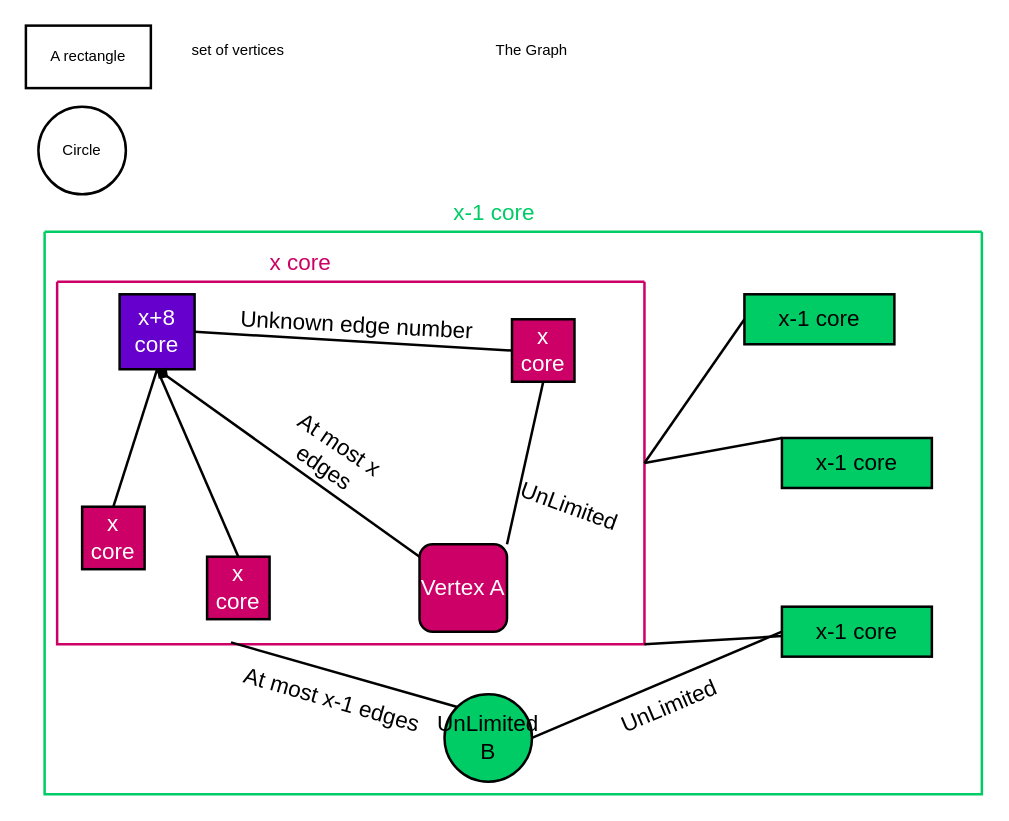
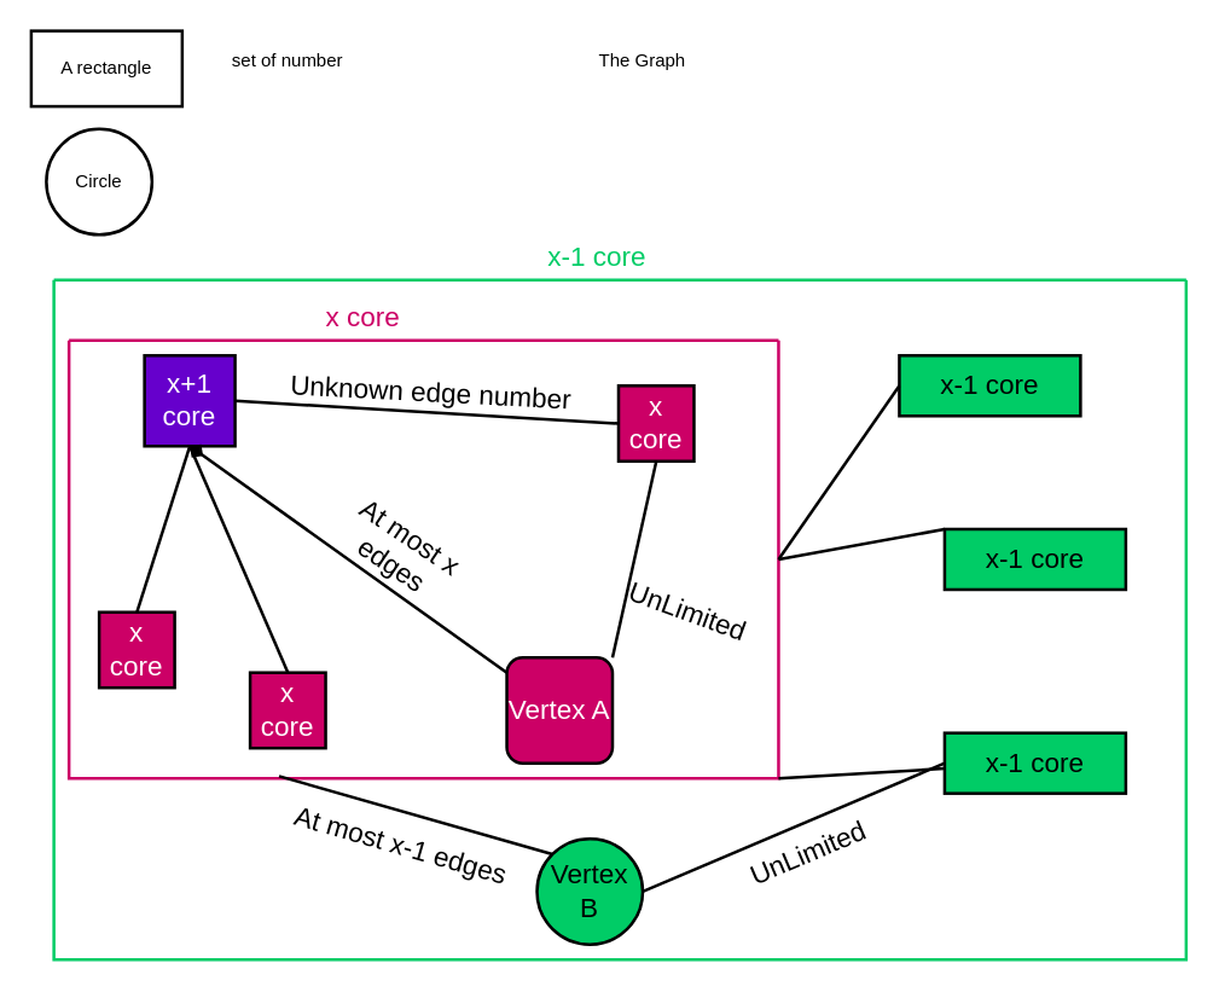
  <mxCell id="0" />
  <mxCell id="1" parent="0" />
  <mxCell id="2" value="A rectangle" style="rounded=0;whiteSpace=wrap;html=1;strokeWidth=2;" vertex="1" parent="1"><mxGeometry x="20" y="20" width="100" height="50" as="geometry" /></mxCell>
- <mxCell id="3" value="set of vertices" style="text;html=1;align=center;verticalAlign=middle;whiteSpace=wrap;rounded=0;strokeWidth=2;" vertex="1" parent="1"><mxGeometry x="135" y="25" width="110" height="30" as="geometry" /></mxCell>
+ <mxCell id="3" value="set of number" style="text;html=1;align=center;verticalAlign=middle;whiteSpace=wrap;rounded=0;strokeWidth=2;" vertex="1" parent="1"><mxGeometry x="135" y="25" width="110" height="30" as="geometry" /></mxCell>
  <mxCell id="4" value="Circle" style="ellipse;whiteSpace=wrap;html=1;aspect=fixed;strokeWidth=2;" vertex="1" parent="1"><mxGeometry x="30" y="85" width="70" height="70" as="geometry" /></mxCell>
- <mxCell id="5" value="x+8 core" style="whiteSpace=wrap;html=1;aspect=fixed;fillColor=#6600CC;fontColor=#FFFFFF;strokeWidth=2;fontSize=18;" vertex="1" parent="1"><mxGeometry x="95" y="235" width="60" height="60" as="geometry" /></mxCell>
+ <mxCell id="5" value="x+1 core" style="whiteSpace=wrap;html=1;aspect=fixed;fillColor=#6600CC;fontColor=#FFFFFF;strokeWidth=2;fontSize=18;" vertex="1" parent="1"><mxGeometry x="95" y="235" width="60" height="60" as="geometry" /></mxCell>
  <mxCell id="6" value="The Graph" style="text;html=1;align=center;verticalAlign=middle;whiteSpace=wrap;rounded=0;strokeWidth=2;" vertex="1" parent="1"><mxGeometry x="270" y="25" width="310" height="30" as="geometry" /></mxCell>
  <mxCell id="7" value="x core" style="text;html=1;align=center;verticalAlign=middle;whiteSpace=wrap;rounded=0;fontColor=#CC0066;strokeWidth=2;fontSize=18;" vertex="1" parent="1"><mxGeometry x="210" y="195" width="60" height="30" as="geometry" /></mxCell>
  <mxCell id="8" value="" style="endArrow=none;html=1;rounded=0;entryX=0;entryY=0.5;entryDx=0;entryDy=0;exitX=1;exitY=0.5;exitDx=0;exitDy=0;strokeWidth=2;fontSize=18;" edge="1" parent="1" source="5" target="20"><mxGeometry width="50" height="50" relative="1" as="geometry"><mxPoint x="165" y="325" as="sourcePoint" /><mxPoint x="215" y="275" as="targetPoint" /></mxGeometry></mxCell>
  <mxCell id="9" value="" style="endArrow=diamond;html=1;rounded=0;entryX=0.5;entryY=1;entryDx=0;entryDy=0;strokeWidth=2;fontSize=18;" edge="1" parent="1" source="19" target="5"><mxGeometry width="50" height="50" relative="1" as="geometry"><mxPoint x="205" y="400" as="sourcePoint" /><mxPoint x="255" y="350" as="targetPoint" /></mxGeometry></mxCell>
  <mxCell id="10" value="" style="endArrow=none;html=1;rounded=0;exitX=0.5;exitY=0;exitDx=0;exitDy=0;entryX=0.5;entryY=1;entryDx=0;entryDy=0;strokeWidth=2;fontSize=18;" edge="1" parent="1" source="18" target="5"><mxGeometry width="50" height="50" relative="1" as="geometry"><mxPoint x="95" y="395" as="sourcePoint" /><mxPoint x="145" y="345" as="targetPoint" /></mxGeometry></mxCell>
  <mxCell id="11" value="" style="endArrow=none;html=1;rounded=0;exitX=0.5;exitY=0;exitDx=0;exitDy=0;strokeWidth=2;fontSize=18;" edge="1" parent="1" source="17"><mxGeometry width="50" height="50" relative="1" as="geometry"><mxPoint x="335" y="445" as="sourcePoint" /><mxPoint x="125" y="295" as="targetPoint" /></mxGeometry></mxCell>
  <mxCell id="12" value="" style="swimlane;startSize=0;fontColor=#00CC66;strokeColor=#00CC66;strokeWidth=2;fontSize=18;" vertex="1" parent="1"><mxGeometry x="35" y="185" width="750" height="450" as="geometry" /></mxCell>
  <mxCell id="13" value="At most x edges" style="text;html=1;align=center;verticalAlign=middle;whiteSpace=wrap;rounded=0;rotation=34;strokeWidth=2;fontSize=18;" vertex="1" parent="12"><mxGeometry x="175" y="165" width="110" height="30" as="geometry" /></mxCell>
  <mxCell id="14" value="UnLimited" style="text;html=1;align=center;verticalAlign=middle;whiteSpace=wrap;rounded=0;rotation=20;strokeWidth=2;fontSize=18;" vertex="1" parent="12"><mxGeometry x="390" y="205" width="60" height="30" as="geometry" /></mxCell>
  <mxCell id="15" value="Unknown edge number" style="text;html=1;align=center;verticalAlign=middle;whiteSpace=wrap;rounded=0;rotation=3;strokeWidth=2;fontSize=18;" vertex="1" parent="12"><mxGeometry x="150" y="60" width="200" height="30" as="geometry" /></mxCell>
  <mxCell id="16" value="" style="swimlane;startSize=0;fillColor=#CC0066;gradientColor=none;swimlaneFillColor=none;strokeColor=#CC0066;strokeWidth=2;fontSize=18;" vertex="1" parent="12"><mxGeometry x="10" y="40" width="470" height="290" as="geometry"><mxRectangle x="50" y="230" width="50" height="40" as="alternateBounds" /></mxGeometry></mxCell>
  <mxCell id="17" value="x core" style="whiteSpace=wrap;html=1;aspect=fixed;fillColor=#CC0066;fontColor=#ffffff;strokeWidth=2;fontSize=18;" vertex="1" parent="16"><mxGeometry x="120" y="220" width="50" height="50" as="geometry" /></mxCell>
  <mxCell id="18" value="x core" style="whiteSpace=wrap;html=1;aspect=fixed;fillColor=#CC0066;fontColor=#ffffff;strokeWidth=2;fontSize=18;" vertex="1" parent="16"><mxGeometry x="20" y="180" width="50" height="50" as="geometry" /></mxCell>
  <mxCell id="19" value="Vertex A" style="whiteSpace=wrap;html=1;aspect=fixed;fillColor=#CC0066;fontColor=#ffffff;strokeWidth=2;fontSize=18;rounded=1;" vertex="1" parent="16"><mxGeometry x="290" y="210" width="70" height="70" as="geometry" /></mxCell>
  <mxCell id="20" value="x core" style="whiteSpace=wrap;html=1;aspect=fixed;fillColor=#CC0066;fontColor=#ffffff;strokeWidth=2;fontSize=18;" vertex="1" parent="16"><mxGeometry x="364" y="30" width="50" height="50" as="geometry" /></mxCell>
  <mxCell id="21" value="" style="endArrow=none;html=1;rounded=0;entryX=0.5;entryY=1;entryDx=0;entryDy=0;exitX=1;exitY=0;exitDx=0;exitDy=0;strokeWidth=2;fontSize=18;" edge="1" parent="16" source="19" target="20"><mxGeometry width="50" height="50" relative="1" as="geometry"><mxPoint x="200" y="220" as="sourcePoint" /><mxPoint x="250" y="170" as="targetPoint" /></mxGeometry></mxCell>
  <mxCell id="22" value="x-1 core" style="rounded=0;whiteSpace=wrap;html=1;fontColor=default;strokeColor=default;fillColor=#00CC66;strokeWidth=2;fontSize=18;" vertex="1" parent="12"><mxGeometry x="560" y="50" width="120" height="40" as="geometry" /></mxCell>
  <mxCell id="23" value="" style="endArrow=none;html=1;rounded=0;entryX=0;entryY=0.5;entryDx=0;entryDy=0;exitX=1;exitY=0.5;exitDx=0;exitDy=0;strokeWidth=2;fontSize=18;" edge="1" parent="12" source="16" target="22"><mxGeometry width="50" height="50" relative="1" as="geometry"><mxPoint x="300" y="260" as="sourcePoint" /><mxPoint x="350" y="210" as="targetPoint" /></mxGeometry></mxCell>
  <mxCell id="24" value="x-1 core" style="rounded=0;whiteSpace=wrap;html=1;fontColor=default;strokeColor=default;fillColor=#00CC66;strokeWidth=2;fontSize=18;" vertex="1" parent="12"><mxGeometry x="590" y="165" width="120" height="40" as="geometry" /></mxCell>
  <mxCell id="25" value="" style="endArrow=none;html=1;rounded=0;entryX=1;entryY=0.5;entryDx=0;entryDy=0;exitX=0;exitY=0;exitDx=0;exitDy=0;strokeWidth=2;fontSize=18;" edge="1" parent="12" source="24" target="16"><mxGeometry width="50" height="50" relative="1" as="geometry"><mxPoint x="300" y="260" as="sourcePoint" /><mxPoint x="350" y="210" as="targetPoint" /></mxGeometry></mxCell>
  <mxCell id="26" value="x-1 core" style="rounded=0;whiteSpace=wrap;html=1;fontColor=default;strokeColor=default;fillColor=#00CC66;strokeWidth=2;fontSize=18;" vertex="1" parent="12"><mxGeometry x="590" y="300" width="120" height="40" as="geometry" /></mxCell>
  <mxCell id="27" value="" style="endArrow=none;html=1;rounded=0;entryX=1;entryY=1;entryDx=0;entryDy=0;strokeWidth=2;fontSize=18;" edge="1" parent="12" source="26" target="16"><mxGeometry width="50" height="50" relative="1" as="geometry"><mxPoint x="470" y="400" as="sourcePoint" /><mxPoint x="520" y="350" as="targetPoint" /></mxGeometry></mxCell>
- <mxCell id="28" value="UnLimited B" style="ellipse;whiteSpace=wrap;html=1;aspect=fixed;fillColor=#00CC66;strokeWidth=2;fontSize=18;" vertex="1" parent="12"><mxGeometry x="320" y="370" width="70" height="70" as="geometry" /></mxCell>
+ <mxCell id="28" value="Vertex B" style="ellipse;whiteSpace=wrap;html=1;aspect=fixed;fillColor=#00CC66;strokeWidth=2;fontSize=18;" vertex="1" parent="12"><mxGeometry x="320" y="370" width="70" height="70" as="geometry" /></mxCell>
  <mxCell id="29" value="" style="endArrow=none;html=1;rounded=0;exitX=0;exitY=0;exitDx=0;exitDy=0;entryX=0.296;entryY=0.995;entryDx=0;entryDy=0;entryPerimeter=0;strokeWidth=2;fontSize=18;" edge="1" parent="12" source="28" target="16"><mxGeometry width="50" height="50" relative="1" as="geometry"><mxPoint x="110" y="400" as="sourcePoint" /><mxPoint x="160" y="350" as="targetPoint" /></mxGeometry></mxCell>
  <mxCell id="30" value="" style="endArrow=none;html=1;rounded=0;exitX=1;exitY=0.5;exitDx=0;exitDy=0;entryX=0;entryY=0.5;entryDx=0;entryDy=0;strokeWidth=2;fontSize=18;" edge="1" parent="12" source="28" target="26"><mxGeometry width="50" height="50" relative="1" as="geometry"><mxPoint x="384" y="450" as="sourcePoint" /><mxPoint x="434" y="400" as="targetPoint" /></mxGeometry></mxCell>
  <mxCell id="31" value="UnLimited" style="text;html=1;align=center;verticalAlign=middle;whiteSpace=wrap;rounded=0;rotation=-23;strokeWidth=2;fontSize=18;" vertex="1" parent="12"><mxGeometry x="460" y="365" width="80" height="30" as="geometry" /></mxCell>
  <mxCell id="32" value="At most x-1 edges" style="text;html=1;align=center;verticalAlign=middle;whiteSpace=wrap;rounded=0;rotation=16;strokeWidth=2;fontSize=18;" vertex="1" parent="12"><mxGeometry x="140" y="360" width="180" height="30" as="geometry" /></mxCell>
  <mxCell id="33" value="&lt;font color=&quot;#00cc66&quot; style=&quot;font-size: 18px;&quot;&gt;x-1 core&lt;/font&gt;" style="text;html=1;align=center;verticalAlign=middle;whiteSpace=wrap;rounded=0;fontSize=18;" vertex="1" parent="1"><mxGeometry x="315" y="155" width="160" height="30" as="geometry" /></mxCell>
